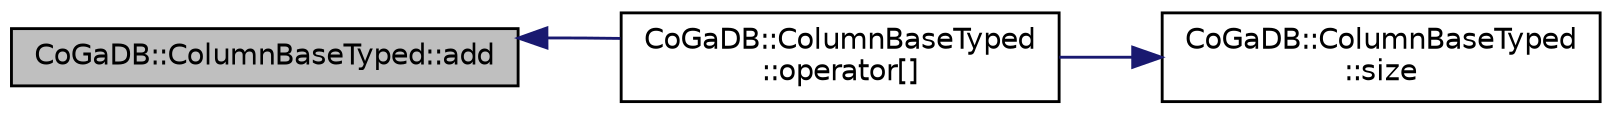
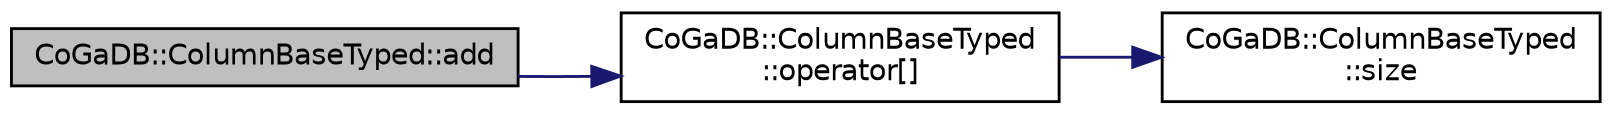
  digraph {
    rankdir=LR
    node [color=black fillcolor=white fontname=Helvetica fontsize=10 shape=record style=filled]
    edge [color=midnightblue fontname=Helvetica fontsize=10 labelfontname=Helvetica labelfontsize=10 style=solid]
    n1 [fillcolor=grey75 fontcolor=black height=0.2 label="CoGaDB::ColumnBaseTyped::add" width=0.4]
    n2 [height=0.2 label="CoGaDB::ColumnBaseTyped\l::operator[]" width=0.4]
    n3 [height=0.2 label="CoGaDB::ColumnBaseTyped\l::size" width=0.4]
-   n2 -> n1
+   n1 -> n2
    n2 -> n3
  }
